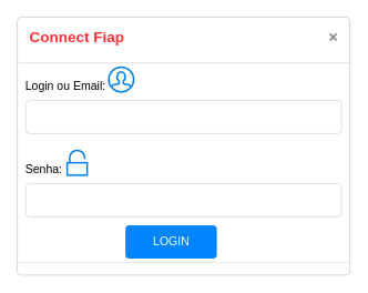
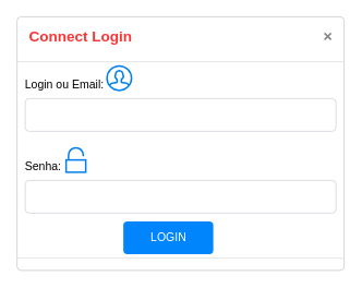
  <mxCell id="0" />
  <mxCell id="1" parent="0" />
- <mxCell id="2" value="&lt;b&gt;&lt;font color=&quot;#ff3333&quot;&gt;Connect Fiap&lt;/font&gt;&lt;/b&gt;" style="html=1;shadow=0;dashed=0;shape=mxgraph.bootstrap.rrect;rSize=5;html=1;strokeColor=#C8C8C8;fillColor=#ffffff;whiteSpace=wrap;verticalAlign=top;align=left;fontSize=18;spacing=15;spacingTop=-5;" vertex="1" parent="1"><mxGeometry x="20" y="20" width="400" height="310" as="geometry" /></mxCell>
+ <mxCell id="2" value="&lt;b&gt;&lt;font color=&quot;#ff3333&quot;&gt;Connect Login&lt;/font&gt;&lt;/b&gt;" style="html=1;shadow=0;dashed=0;shape=mxgraph.bootstrap.rrect;rSize=5;html=1;strokeColor=#C8C8C8;fillColor=#ffffff;whiteSpace=wrap;verticalAlign=top;align=left;fontSize=18;spacing=15;spacingTop=-5;" vertex="1" parent="1"><mxGeometry x="20" y="20" width="400" height="310" as="geometry" /></mxCell>
  <mxCell id="3" value="" style="shape=line;strokeColor=#dddddd;resizeWidth=1;" vertex="1" parent="2"><mxGeometry width="400" height="10" relative="1" as="geometry"><mxPoint y="50" as="offset" /></mxGeometry></mxCell>
  <mxCell id="4" value="" style="html=1;shadow=0;dashed=0;shape=mxgraph.bootstrap.x;strokeColor=#868686;strokeWidth=2;" vertex="1" parent="2"><mxGeometry x="1" width="8" height="8" relative="1" as="geometry"><mxPoint x="-24" y="20" as="offset" /></mxGeometry></mxCell>
  <mxCell id="5" value="Login ou Email:" style="strokeColor=none;fillColor=none;resizeWidth=1;align=left;verticalAlign=top;spacing=10;fontSize=14;whiteSpace=wrap;html=1;" vertex="1" parent="2"><mxGeometry width="400" height="40" relative="1" as="geometry"><mxPoint y="60" as="offset" /></mxGeometry></mxCell>
  <mxCell id="6" value="" style="html=1;shadow=0;dashed=0;shape=mxgraph.bootstrap.rrect;rSize=5;strokeColor=#CED4DA;fillColor=none;align=left;verticalAlign=middle;spacing=10;fontSize=14;whiteSpace=wrap;html=1;" vertex="1" parent="2"><mxGeometry width="380" height="40" relative="1" as="geometry"><mxPoint x="10" y="100" as="offset" /></mxGeometry></mxCell>
  <mxCell id="7" value="Senha:" style="strokeColor=none;fillColor=none;resizeWidth=1;align=left;verticalAlign=top;spacing=10;fontSize=14;whiteSpace=wrap;html=1;" vertex="1" parent="2"><mxGeometry width="400" height="40" relative="1" as="geometry"><mxPoint y="160" as="offset" /></mxGeometry></mxCell>
  <mxCell id="8" value="" style="html=1;shadow=0;dashed=0;shape=mxgraph.bootstrap.rrect;rSize=5;strokeColor=#CED4DA;fillColor=none;align=left;verticalAlign=middle;spacing=10;fontSize=14;whiteSpace=wrap;html=1;" vertex="1" parent="2"><mxGeometry width="380" height="40" relative="1" as="geometry"><mxPoint x="10" y="200" as="offset" /></mxGeometry></mxCell>
  <mxCell id="9" value="" style="shape=line;strokeColor=#dddddd;resizeWidth=1;" vertex="1" parent="2"><mxGeometry width="400" height="10" relative="1" as="geometry"><mxPoint y="290" as="offset" /></mxGeometry></mxCell>
  <mxCell id="10" value="LOGIN" style="html=1;shadow=0;dashed=0;shape=mxgraph.bootstrap.rrect;rSize=5;fillColor=#0085FC;strokeColor=none;fontColor=#FFFFFF;fontSize=14;" vertex="1" parent="2"><mxGeometry x="1" y="1" width="110" height="40" relative="1" as="geometry"><mxPoint x="-270" y="-60" as="offset" /></mxGeometry></mxCell>
  <mxCell id="11" value="" style="html=1;verticalLabelPosition=bottom;align=center;labelBackgroundColor=#ffffff;verticalAlign=top;strokeWidth=2;strokeColor=#0080F0;shadow=0;dashed=0;shape=mxgraph.ios7.icons.user;" vertex="1" parent="2"><mxGeometry x="110" y="60" width="30" height="30" as="geometry" /></mxCell>
  <mxCell id="12" value="" style="html=1;verticalLabelPosition=bottom;align=center;labelBackgroundColor=#ffffff;verticalAlign=top;strokeWidth=2;strokeColor=#0080F0;shadow=0;dashed=0;shape=mxgraph.ios7.icons.unlocked;" vertex="1" parent="2"><mxGeometry x="60" y="160" width="24" height="30" as="geometry" /></mxCell>
